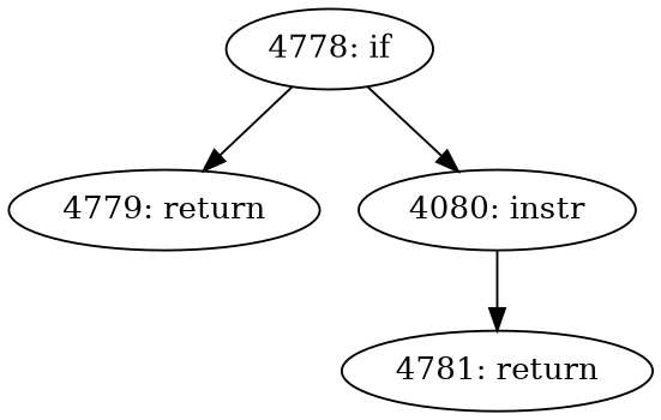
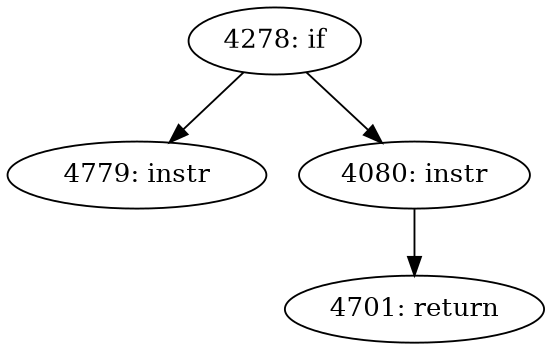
  digraph {
-   n1 [label="4778: if"]
-   n2 [label="4779: return"]
+   n1 [label="4278: if"]
+   n2 [label="4779: instr"]
    n3 [label="4080: instr"]
-   n4 [label="4781: return"]
+   n4 [label="4701: return"]
    n1 -> n2
    n1 -> n3
    n3 -> n4
  }
